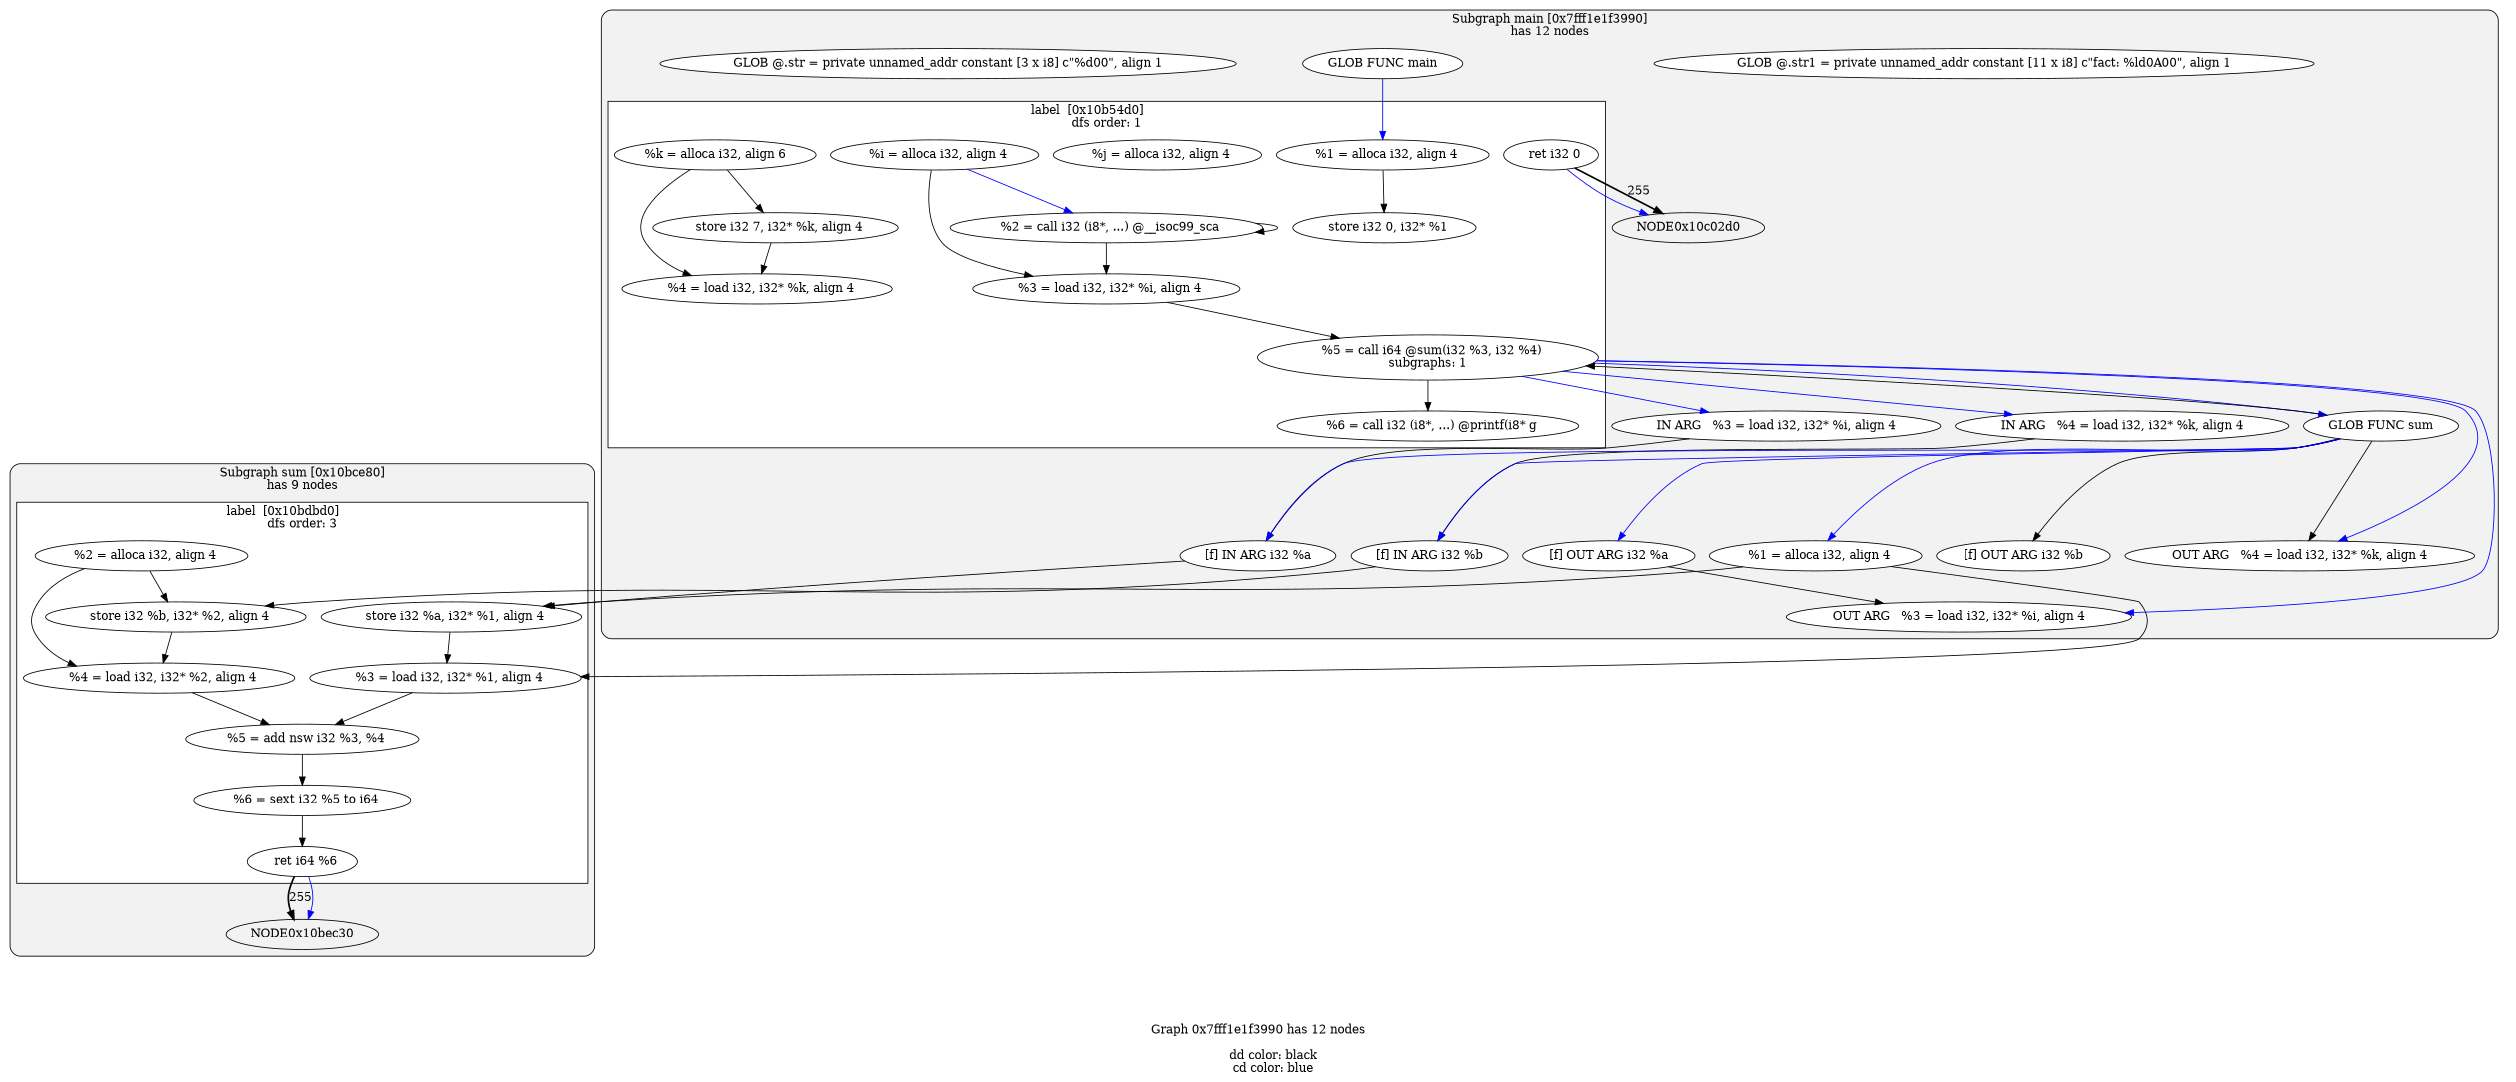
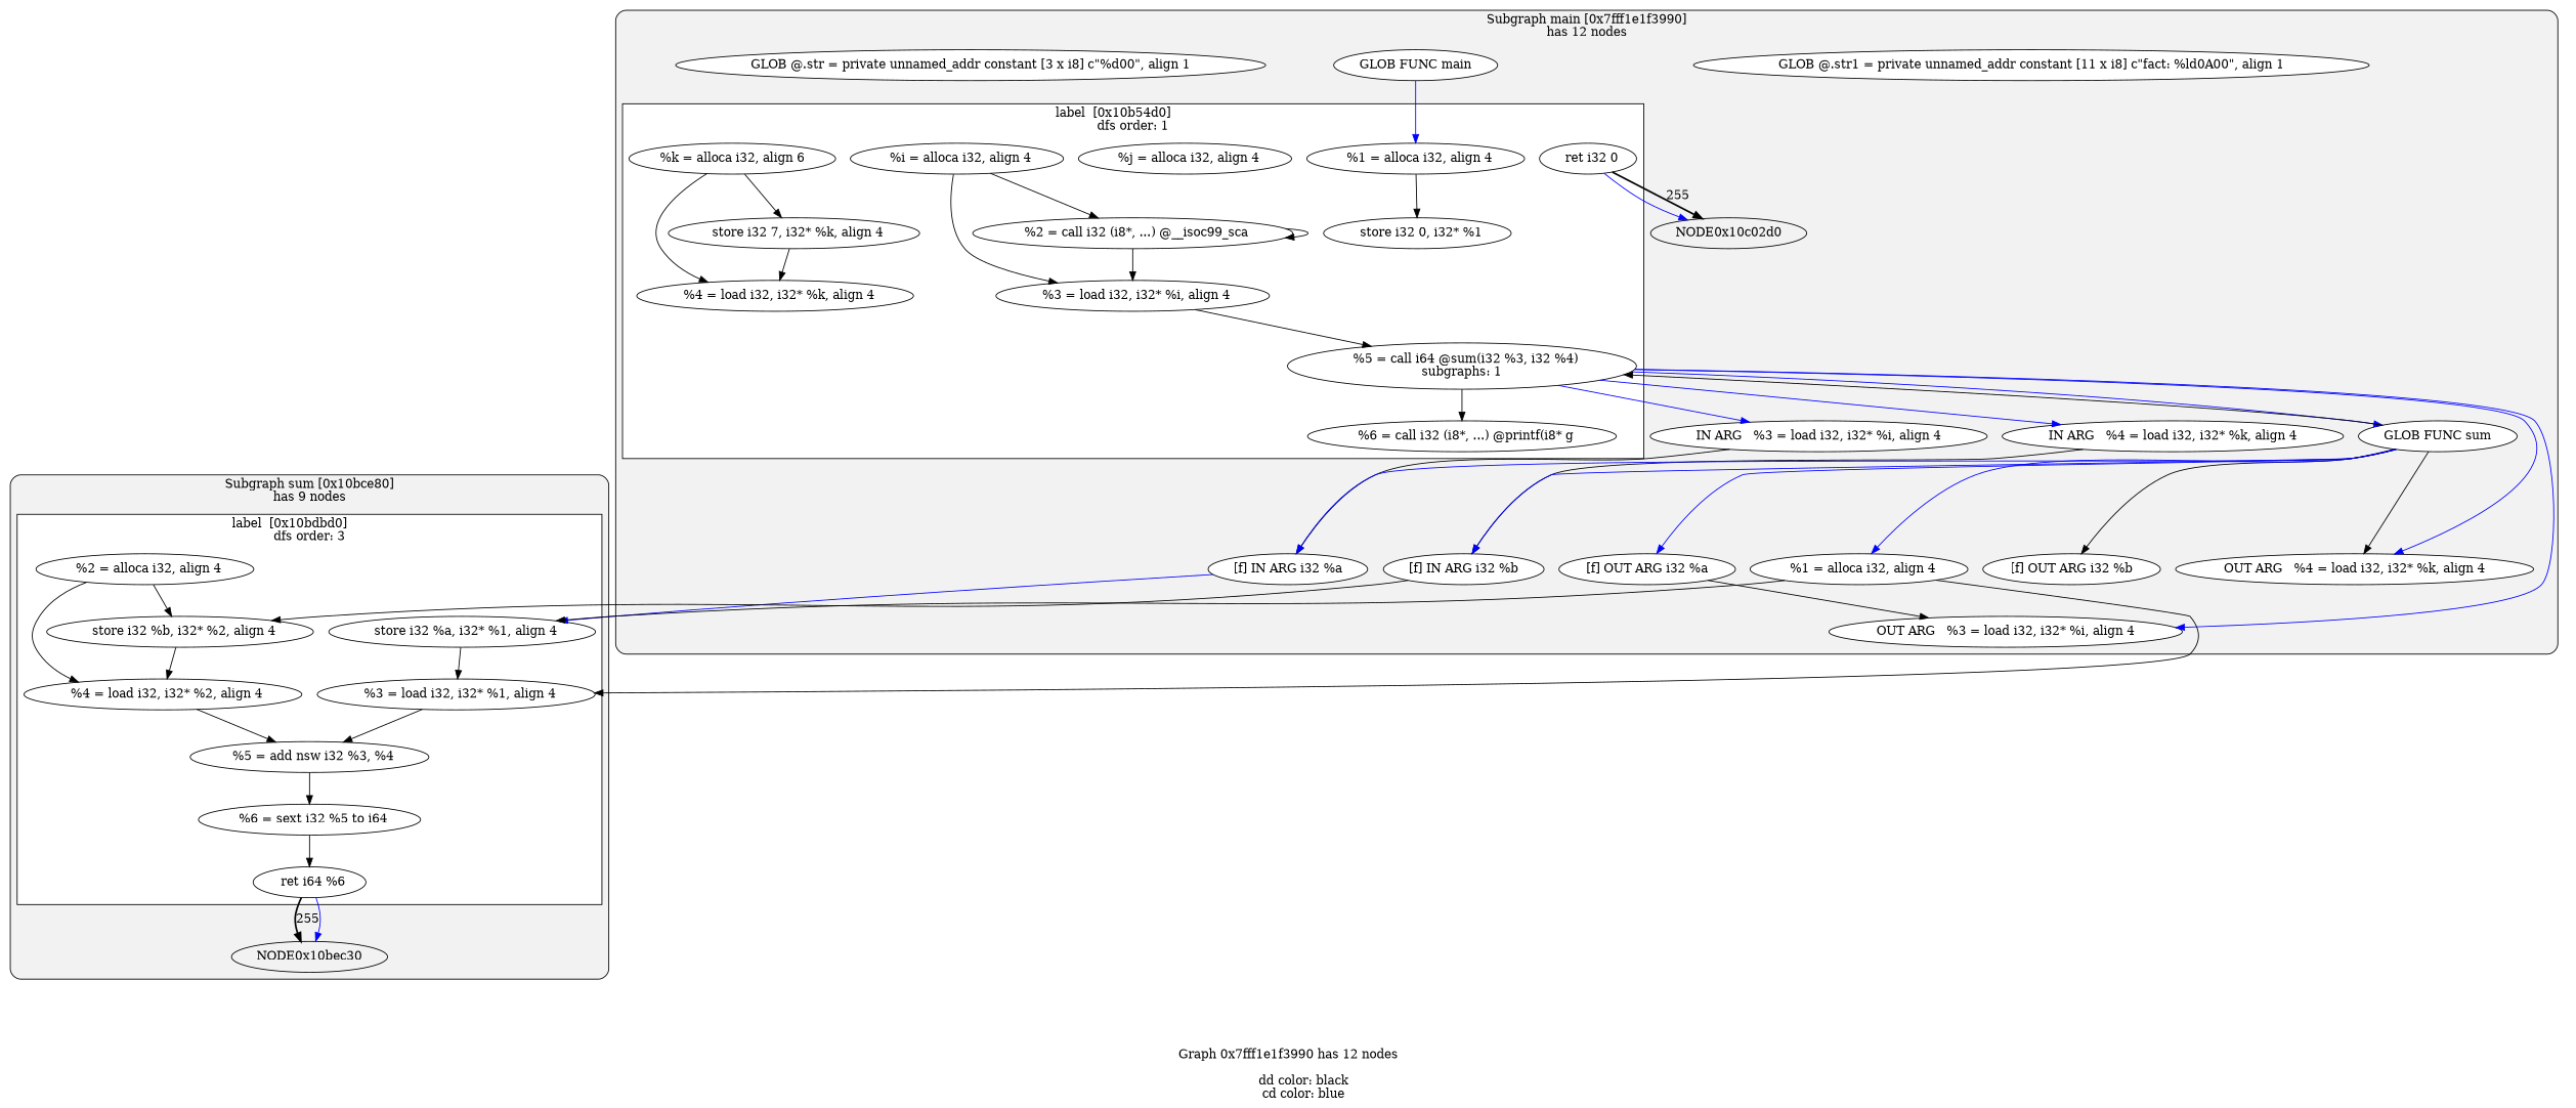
  digraph {
    compound=true
    label="Graph 0x7fff1e1f3990 has 12 nodes\n\n	dd color: black\n	cd color: blue"
    node [fillcolor=white style=filled]
    edge [color=black rank=max]
    n1 [label="  %1 = alloca i32, align 4"]
    n2 [label="  %i = alloca i32, align 4"]
    n3 [label="  %j = alloca i32, align 4"]
    n4 [label="%k = alloca i32, align 6"]
    n5 [label="  store i32 0, i32* %1"]
    n6 [label="  store i32 7, i32* %k, align 4"]
    n7 [label="  %2 = call i32 (i8*, ...) @__isoc99_sca"]
    n8 [label="  %3 = load i32, i32* %i, align 4"]
    n9 [label="  %4 = load i32, i32* %k, align 4"]
    n10 [label="  %5 = call i64 @sum(i32 %3, i32 %4)\nsubgraphs: 1"]
    n11 [label="  %6 = call i32 (i8*, ...) @printf(i8* g"]
    n12 [label="  ret i32 0"]
    n13 [label="IN ARG   %3 = load i32, i32* %i, align 4"]
    n14 [label="OUT ARG   %3 = load i32, i32* %i, align 4"]
    n15 [label="IN ARG   %4 = load i32, i32* %k, align 4"]
    n16 [label="OUT ARG   %4 = load i32, i32* %k, align 4"]
    n17 [label="GLOB FUNC sum"]
    NODE0x10c02d0 [fillcolor="" style=""]
    n19 [label="[f] IN ARG i32 %a"]
    n20 [label="[f] IN ARG i32 %b"]
    n21 [label="[f] OUT ARG i32 %a"]
    n22 [label="[f] OUT ARG i32 %b"]
    n23 [label="  %1 = alloca i32, align 4"]
    n24 [label="GLOB @.str1 = private unnamed_addr constant [11 x i8] c\"fact: %ld\0A\00\", align 1"]
    n25 [label="GLOB FUNC main"]
    n26 [label="GLOB @.str = private unnamed_addr constant [3 x i8] c\"%d\00\", align 1"]
    n27 [label="  store i32 %a, i32* %1, align 4"]
    n28 [label="  store i32 %b, i32* %2, align 4"]
    n29 [label="  %2 = alloca i32, align 4"]
    n30 [label="  %3 = load i32, i32* %1, align 4"]
    n31 [label="  %4 = load i32, i32* %2, align 4"]
    n32 [label="  %5 = add nsw i32 %3, %4"]
    n33 [label="  %6 = sext i32 %5 to i64"]
    n34 [label="  ret i64 %6"]
    NODE0x10bec30 [fillcolor="" style=""]
    subgraph cluster_1 {
      fillcolor=gray95
      label="Subgraph main [0x7fff1e1f3990]\nhas 12 nodes\n"
      style="filled, rounded"
      n13
      n14
      n15
      n16
      n17
      NODE0x10c02d0
      n19
      n20
      n21
      n22
      n23
      n24
      n25
      n26
      subgraph cluster_2 {
        fillcolor=white
        label="label  [0x10b54d0]		\ndfs order: 1"
        style=filled
        n1
        n2
        n3
        n4
        n5
        n6
        n7
        n8
        n9
        n10
        n11
        n12
      }
    }
    subgraph cluster_3 {
      fillcolor=gray95
      label="Subgraph sum [0x10bce80]\nhas 9 nodes\n"
      style="filled, rounded"
      NODE0x10bec30
      subgraph cluster_4 {
        fillcolor=white
        label="label  [0x10bdbd0]		\ndfs order: 3"
        style=filled
        n27
        n28
        n29
        n30
        n31
        n32
        n33
        n34
      }
    }
    n1 -> n5
-   n2 -> n7 [color=blue]
+   n2 -> n7
    n2 -> n8
    n4 -> n6
    n4 -> n9
    n6 -> n9
    n7 -> n7
    n7 -> n8
    n8 -> n10
    n10 -> n11
    n10 -> n13 [color=blue rank=""]
    n10 -> n14 [color=blue rank=""]
    n10 -> n15 [color=blue rank=""]
    n10 -> n16 [color=blue rank=""]
    n10 -> n17 [color=blue rank=""]
    n12 -> NODE0x10c02d0 [label=255 penwidth=2 color="" rank=""]
    n12 -> NODE0x10c02d0 [color=blue rank=""]
    n13 -> n19
    n15 -> n20
    n17 -> n10
    n17 -> n16
    n17 -> n19 [color=blue rank=""]
    n17 -> n20 [color=blue rank=""]
    n17 -> n21 [color=blue rank=""]
    n17 -> n22 [rank=""]
    n17 -> n23 [color=blue rank=""]
-   n19 -> n27
+   n19 -> n27 [color=blue]
    n20 -> n28
    n21 -> n14
    n23 -> n27
    n23 -> n30
    n25 -> n1 [color=blue rank=""]
    n27 -> n30
    n28 -> n31
    n29 -> n28
    n29 -> n31
    n30 -> n32
    n31 -> n32
    n32 -> n33
    n33 -> n34
    n34 -> NODE0x10bec30 [label=255 penwidth=2 color="" rank=""]
    n34 -> NODE0x10bec30 [color=blue rank=""]
  }
